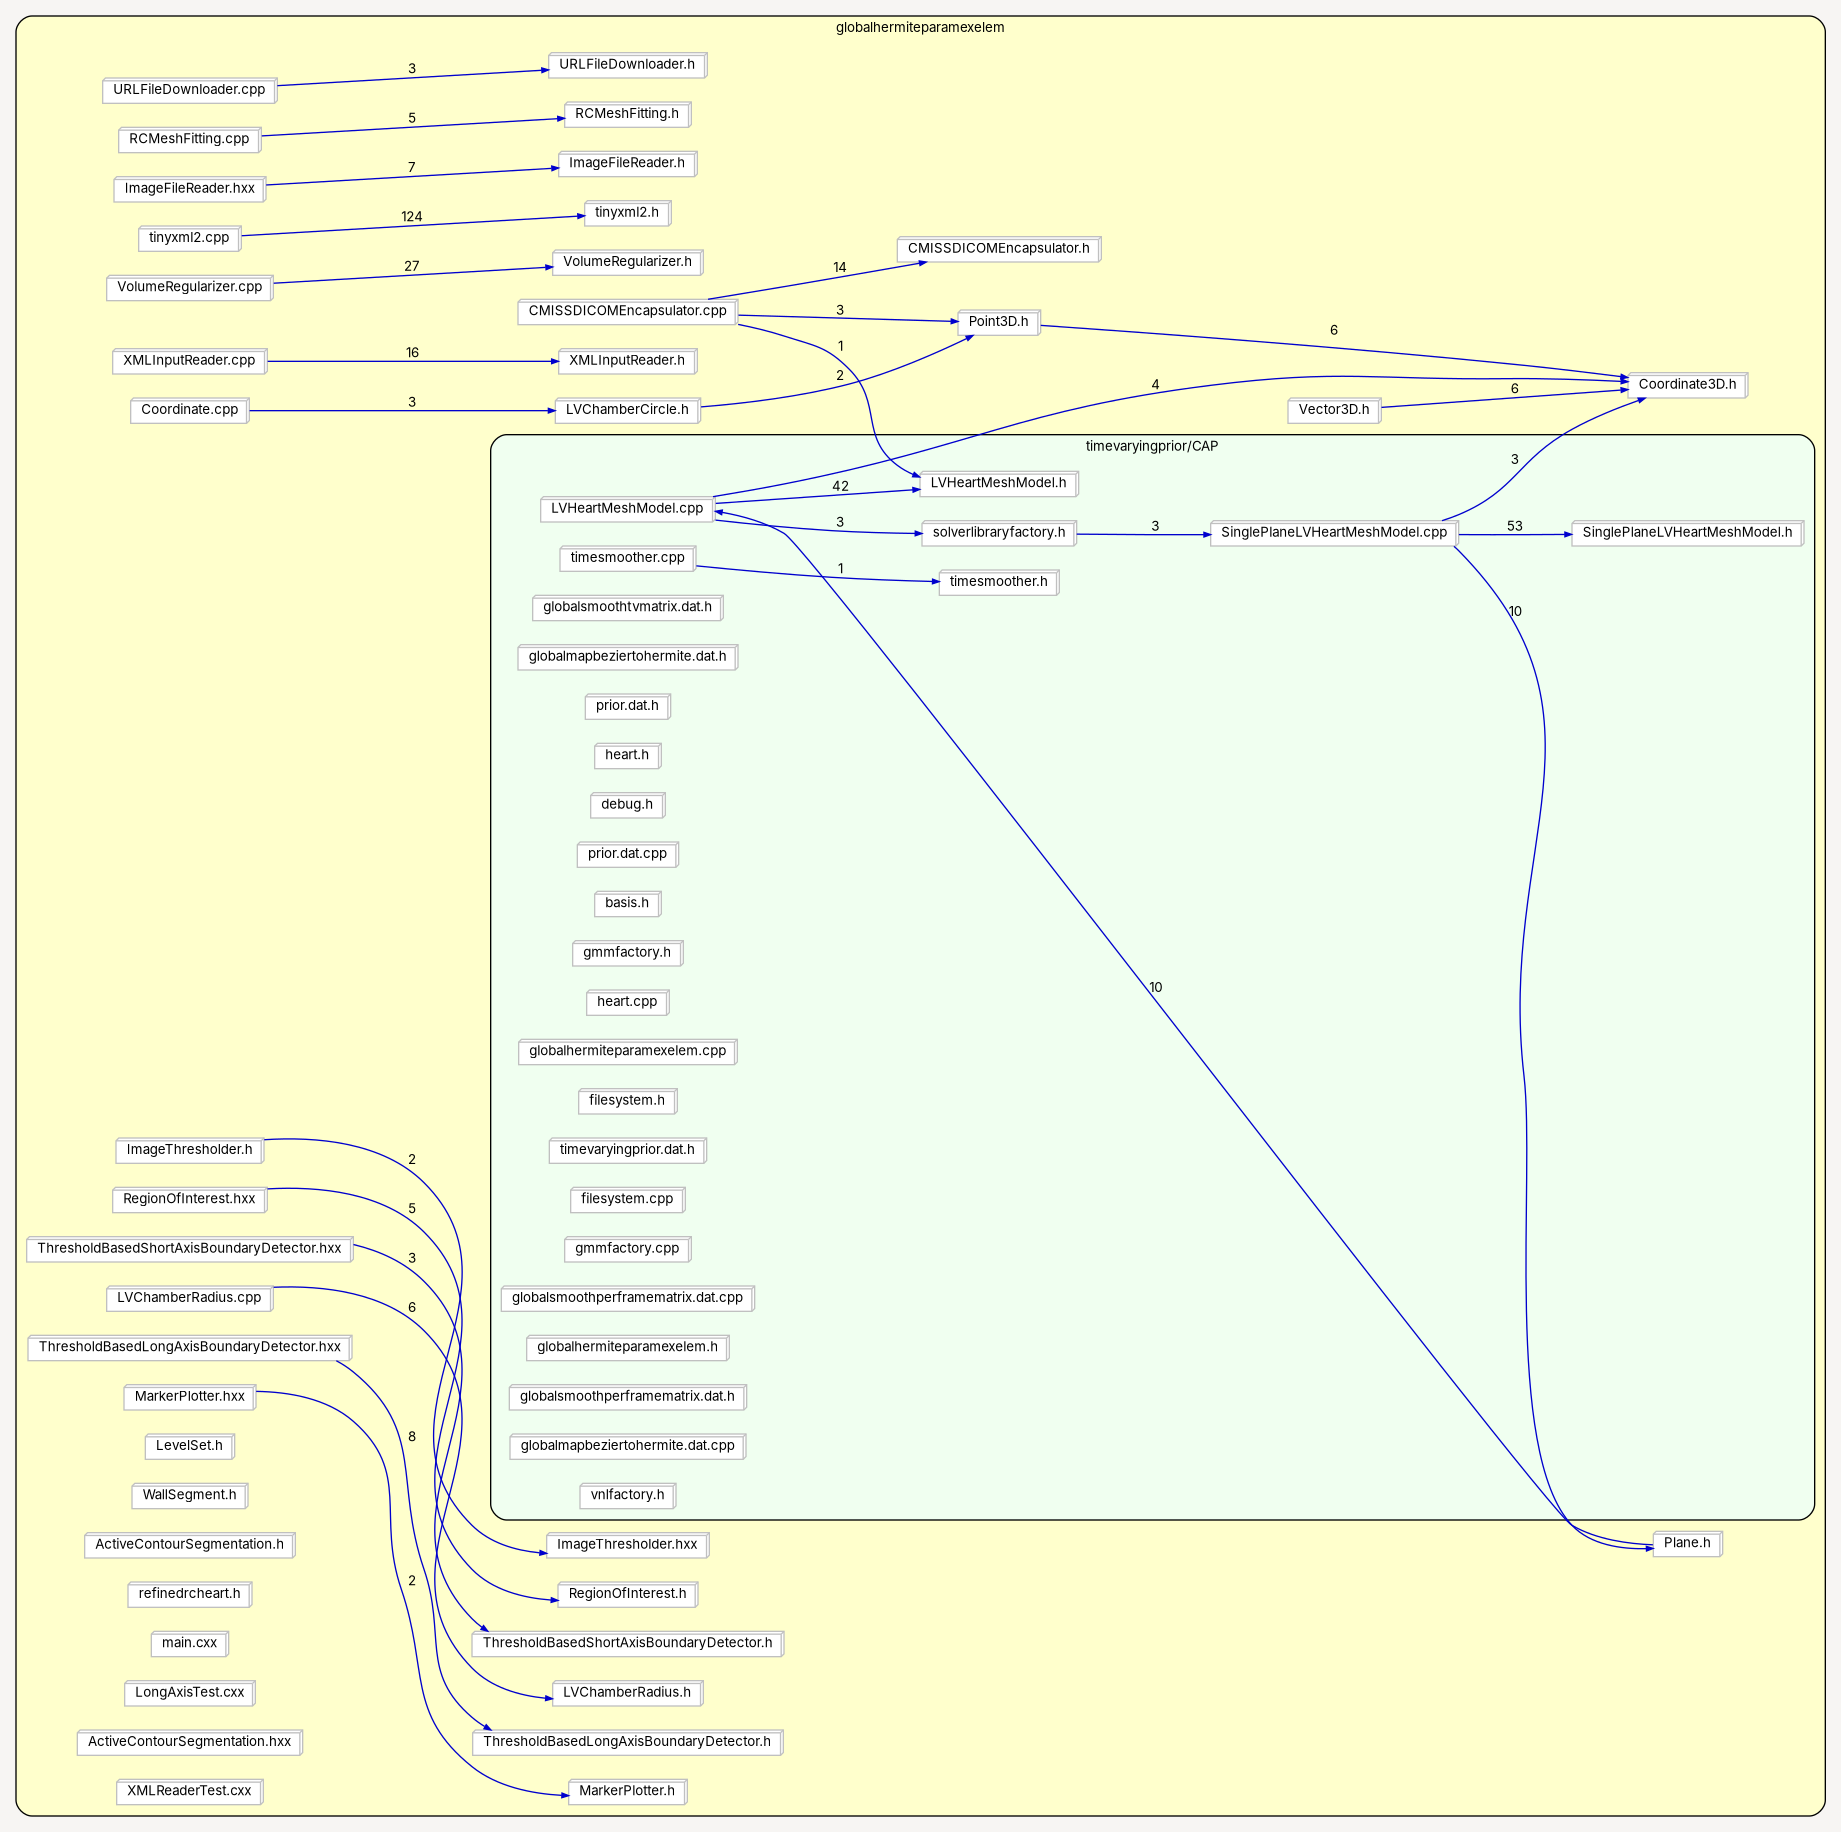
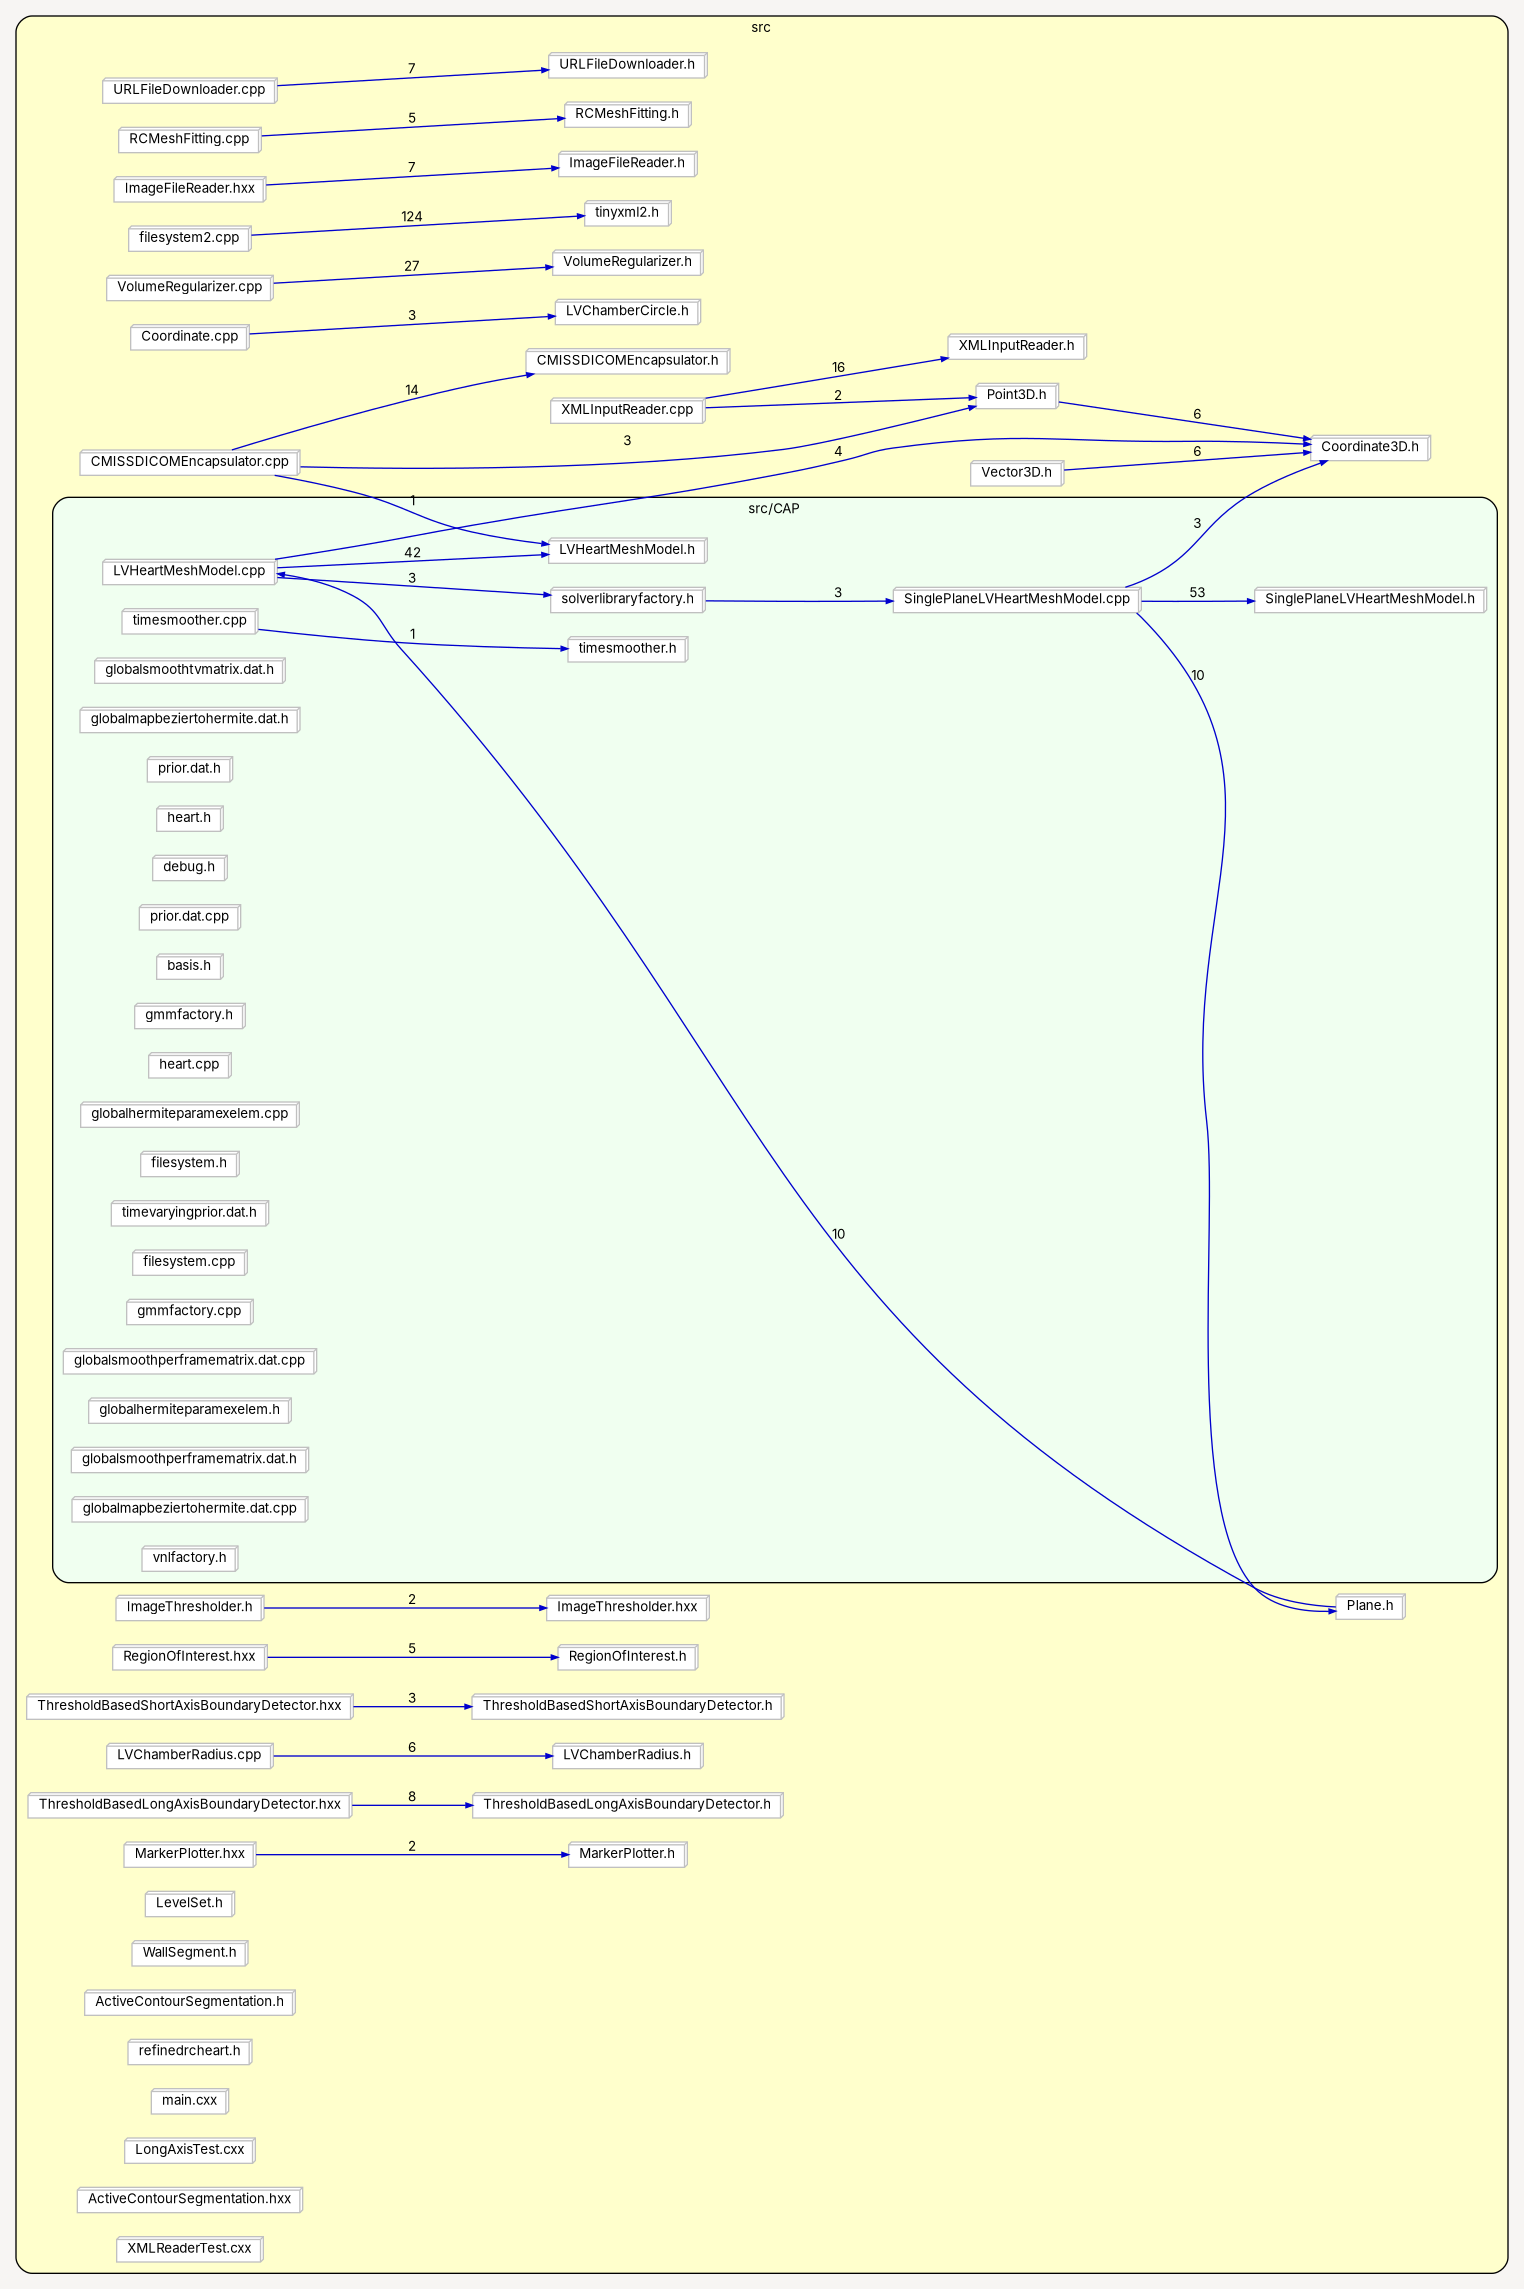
  digraph {
    bgcolor="#F7F5F3"
    compound=true
    fillcolor="#FFFFCC"
    fontname=Inter
    fontsize=10
    pack=true
    packmode=clust
    rankdir=LR
    ranksep=1.0
    style="rounded,filled"
    node [color=grey compound=true fillcolor=white fixedsize=false fontname=Inter fontsize=10 node_initialized=no shape=box3d style=filled]
    edge [arrowhead=normal arrowsize=0.5 arrowtail=none color=blue3 compound=true dir=forward fontcolor=black fontname=Inter fontsize=10]
    __N4 [fixedsize=true height=0.01 shape=none style="invis,none" width=0.777778]
    n2 [height=0.0 label="timesmoother.cpp" width=0.0]
    n3 [height=0.0 label="timesmoother.h" width=0.0]
    n4 [height=0.0 label="LVHeartMeshModel.h" width=0.0]
    n5 [height=0.0 label="SinglePlaneLVHeartMeshModel.cpp" width=0.0]
    n6 [height=0.0 label="solverlibraryfactory.h" width=0.0]
    n7 [height=0.0 label="SinglePlaneLVHeartMeshModel.h" width=0.0]
    n8 [height=0.0 label="LVHeartMeshModel.cpp" width=0.0]
    n9 [height=0.0 label="globalsmoothtvmatrix.dat.h" width=0.0]
    n10 [height=0.0 label="globalmapbeziertohermite.dat.h" width=0.0]
    n11 [height=0.0 label="prior.dat.h" width=0.0]
    n12 [height=0.0 label="heart.h" width=0.0]
    n13 [height=0.0 label="debug.h" width=0.0]
    n14 [height=0.0 label="prior.dat.cpp" width=0.0]
    n15 [height=0.0 label="basis.h" width=0.0]
    n16 [height=0.0 label="gmmfactory.h" width=0.0]
    n17 [height=0.0 label="heart.cpp" width=0.0]
    n18 [height=0.0 label="globalhermiteparamexelem.cpp" width=0.0]
    n19 [height=0.0 label="filesystem.h" width=0.0]
    n20 [height=0.0 label="timevaryingprior.dat.h" width=0.0]
    n21 [height=0.0 label="filesystem.cpp" width=0.0]
    n22 [height=0.0 label="gmmfactory.cpp" width=0.0]
    n23 [height=0.0 label="globalsmoothperframematrix.dat.cpp" width=0.0]
    n24 [height=0.0 label="globalhermiteparamexelem.h" width=0.0]
    n25 [height=0.0 label="globalsmoothperframematrix.dat.h" width=0.0]
    n26 [height=0.0 label="globalmapbeziertohermite.dat.cpp" width=0.0]
    n27 [height=0.0 label="vnlfactory.h" width=0.0]
    n28 [height=0.0 label="Coordinate3D.h" width=0.0]
    n29 [height=0.0 label="Plane.h" width=0.0]
    __N2 [fixedsize=true height=0.01 shape=none style="invis,none" width=0.347222]
    n31 [height=0.0 label="URLFileDownloader.cpp" width=0.0]
    n32 [height=0.0 label="URLFileDownloader.h" width=0.0]
    n33 [height=0.0 label="Vector3D.h" width=0.0]
    n34 [height=0.0 label="RCMeshFitting.cpp" width=0.0]
    n35 [height=0.0 label="RCMeshFitting.h" width=0.0]
    n36 [height=0.0 label="ImageFileReader.hxx" width=0.0]
    n37 [height=0.0 label="ImageFileReader.h" width=0.0]
-   n38 [height=0.0 label="tinyxml2.cpp" width=0.0]
+   n38 [height=0.0 label="filesystem2.cpp" width=0.0]
    n39 [height=0.0 label="tinyxml2.h" width=0.0]
    n40 [height=0.0 label="VolumeRegularizer.cpp" width=0.0]
    n41 [height=0.0 label="Point3D.h" width=0.0]
    n42 [height=0.0 label="VolumeRegularizer.h" width=0.0]
    n43 [height=0.0 label="Coordinate.cpp" width=0.0]
    n44 [height=0.0 label="LVChamberCircle.h" width=0.0]
    n45 [height=0.0 label="XMLInputReader.cpp" width=0.0]
    n46 [height=0.0 label="XMLInputReader.h" width=0.0]
    n47 [height=0.0 label="CMISSDICOMEncapsulator.cpp" width=0.0]
    n48 [height=0.0 label="CMISSDICOMEncapsulator.h" width=0.0]
    n49 [height=0.0 label="ImageThresholder.hxx" width=0.0]
    n50 [height=0.0 label="ImageThresholder.h" width=0.0]
    n51 [height=0.0 label="RegionOfInterest.hxx" width=0.0]
    n52 [height=0.0 label="RegionOfInterest.h" width=0.0]
    n53 [height=0.0 label="ThresholdBasedShortAxisBoundaryDetector.hxx" width=0.0]
    n54 [height=0.0 label="ThresholdBasedShortAxisBoundaryDetector.h" width=0.0]
    n55 [height=0.0 label="LVChamberRadius.cpp" width=0.0]
    n56 [height=0.0 label="LVChamberRadius.h" width=0.0]
    n57 [height=0.0 label="ThresholdBasedLongAxisBoundaryDetector.hxx" width=0.0]
    n58 [height=0.0 label="ThresholdBasedLongAxisBoundaryDetector.h" width=0.0]
    n59 [height=0.0 label="MarkerPlotter.hxx" width=0.0]
    n60 [height=0.0 label="MarkerPlotter.h" width=0.0]
    n61 [height=0.0 label="LevelSet.h" width=0.0]
    n62 [height=0.0 label="WallSegment.h" width=0.0]
    n63 [height=0.0 label="ActiveContourSegmentation.h" width=0.0]
    n64 [height=0.0 label="refinedrcheart.h" width=0.0]
    n65 [height=0.0 label="main.cxx" width=0.0]
    n66 [height=0.0 label="LongAxisTest.cxx" width=0.0]
    n67 [height=0.0 label="ActiveContourSegmentation.hxx" width=0.0]
    n68 [height=0.0 label="XMLReaderTest.cxx" width=0.0]
    subgraph cluster_1 {
-     label=globalhermiteparamexelem
+     label=src
      n28
      n29
      __N2
      n31
      n32
      n33
      n34
      n35
      n36
      n37
      n38
      n39
      n40
      n41
      n42
      n43
      n44
      n45
      n46
      n47
      n48
      n49
      n50
      n51
      n52
      n53
      n54
      n55
      n56
      n57
      n58
      n59
      n60
      n61
      n62
      n63
      n64
      n65
      n66
      n67
      n68
      subgraph cluster_2 {
        fillcolor="#F0FFF0"
-       label="timevaryingprior/CAP"
+       label="src/CAP"
        __N4
        n2
        n3
        n4
        n5
        n6
        n7
        n8
        n9
        n10
        n11
        n12
        n13
        n14
        n15
        n16
        n17
        n18
        n19
        n20
        n21
        n22
        n23
        n24
        n25
        n26
        n27
      }
    }
    n2 -> n3 [label=1]
    n5 -> n7 [label=53]
    n5 -> n28 [label=3]
    n5 -> n29 [label=10]
    n6 -> n5 [label=3]
    n8 -> n4 [label=42]
    n8 -> n6 [label=3]
    n8 -> n28 [label=4]
    n29 -> n8 [label=10]
-   n31 -> n32 [label=3]
+   n31 -> n32 [label=7]
    n33 -> n28 [label=6]
    n34 -> n35 [label=5]
    n36 -> n37 [label=7]
    n38 -> n39 [label=124]
    n40 -> n42 [label=27]
    n41 -> n28 [label=6]
    n43 -> n44 [label=3]
-   n44 -> n41 [label=2]
+   n45 -> n41 [label=2]
    n45 -> n46 [label=16]
    n47 -> n4 [label=1]
    n47 -> n41 [label=3]
    n47 -> n48 [label=14]
    n50 -> n49 [label=2]
    n51 -> n52 [label=5]
    n53 -> n54 [label=3]
    n55 -> n56 [label=6]
    n57 -> n58 [label=8]
    n59 -> n60 [label=2]
  }
